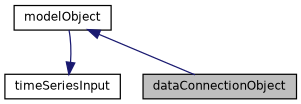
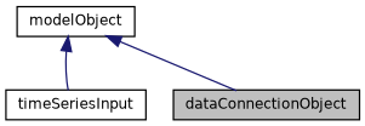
  digraph {
    node [color=black fillcolor=white fontname=Helvetica fontsize=10 shape=record style=filled]
    edge [color=midnightblue dir=back fontname=Helvetica fontsize=10 labelfontname=Helvetica labelfontsize=10 style=solid]
    n1 [fillcolor=grey75 fontcolor=black height=0.2 label=dataConnectionObject width=0.4]
    n2 [height=0.2 label=timeSeriesInput width=0.4]
    n3 [height=0.2 label=modelObject width=0.4]
    n3 -> n1
-   n2 -> n3
+   n3 -> n2
  }
